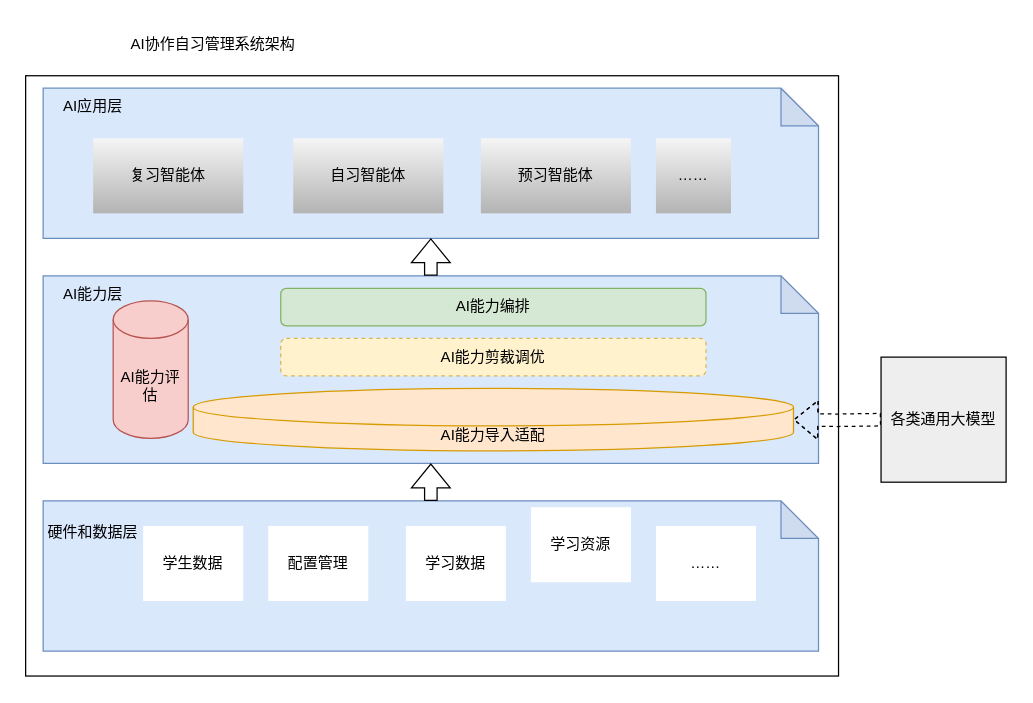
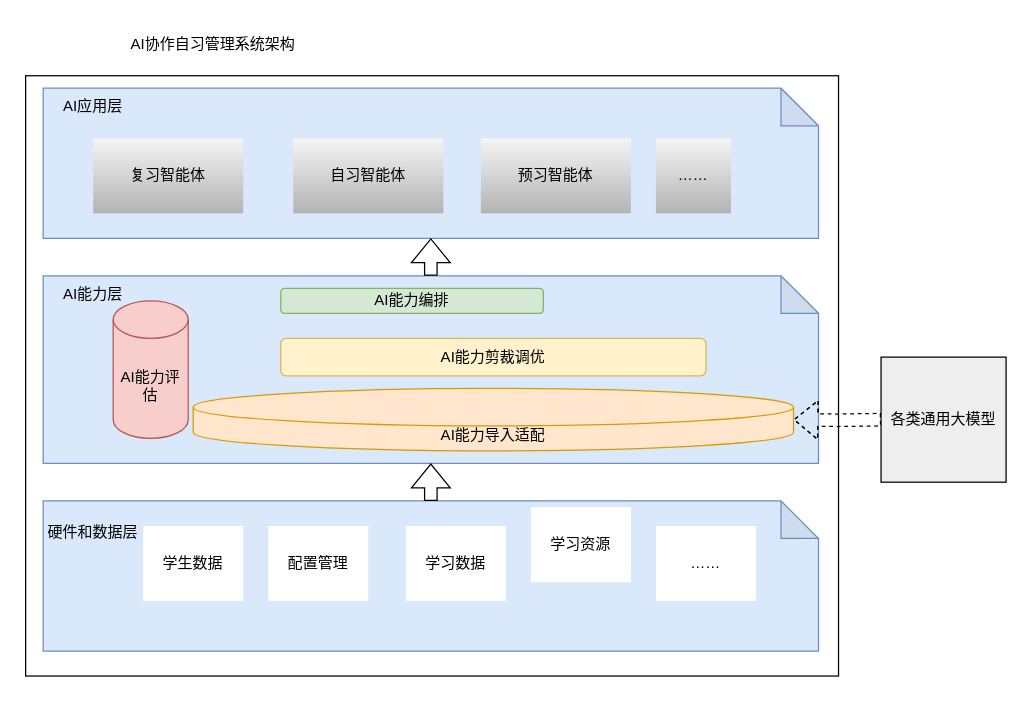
  <mxCell id="0" />
  <mxCell id="1" parent="0" />
  <mxCell id="2" value="" style="rounded=0;whiteSpace=wrap;html=1;" vertex="1" parent="1"><mxGeometry x="20" y="60" width="650" height="480" as="geometry" /></mxCell>
  <mxCell id="3" value="" style="shape=note;whiteSpace=wrap;html=1;backgroundOutline=1;darkOpacity=0.05;fillColor=#dae8fc;strokeColor=#6c8ebf;" vertex="1" parent="1"><mxGeometry x="34" y="220" width="620" height="150" as="geometry" /></mxCell>
  <mxCell id="4" value="" style="shape=note;whiteSpace=wrap;html=1;backgroundOutline=1;darkOpacity=0.05;fillColor=#dae8fc;strokeColor=#6c8ebf;" vertex="1" parent="1"><mxGeometry x="34" y="400" width="620" height="120" as="geometry" /></mxCell>
  <mxCell id="5" value="学生数据" style="rounded=0;whiteSpace=wrap;html=1;strokeColor=none;" vertex="1" parent="1"><mxGeometry x="114" y="420" width="80" height="60" as="geometry" /></mxCell>
  <mxCell id="6" value="配置管理" style="rounded=0;whiteSpace=wrap;html=1;strokeColor=none;" vertex="1" parent="1"><mxGeometry x="214" y="420" width="80" height="60" as="geometry" /></mxCell>
  <mxCell id="7" value="硬件和数据层" style="text;html=1;align=center;verticalAlign=middle;whiteSpace=wrap;rounded=0;" vertex="1" parent="1"><mxGeometry x="34" y="410" width="80" height="30" as="geometry" /></mxCell>
  <mxCell id="8" value="学习数据" style="rounded=0;whiteSpace=wrap;html=1;strokeColor=none;" vertex="1" parent="1"><mxGeometry x="324" y="420" width="80" height="60" as="geometry" /></mxCell>
  <mxCell id="9" value="" style="shape=note;whiteSpace=wrap;html=1;backgroundOutline=1;darkOpacity=0.05;fillColor=#dae8fc;strokeColor=#6c8ebf;" vertex="1" parent="1"><mxGeometry x="34" y="70" width="620" height="120" as="geometry" /></mxCell>
  <mxCell id="10" value="复习智能体" style="rounded=0;whiteSpace=wrap;html=1;fillColor=#f5f5f5;gradientColor=#b3b3b3;strokeColor=none;" vertex="1" parent="1"><mxGeometry x="74" y="110" width="120" height="60" as="geometry" /></mxCell>
  <mxCell id="11" value="自习智能体" style="rounded=0;whiteSpace=wrap;html=1;fillColor=#f5f5f5;gradientColor=#b3b3b3;strokeColor=none;" vertex="1" parent="1"><mxGeometry x="234" y="110" width="120" height="60" as="geometry" /></mxCell>
  <mxCell id="12" value="预习智能体" style="rounded=0;whiteSpace=wrap;html=1;fillColor=#f5f5f5;gradientColor=#b3b3b3;strokeColor=none;" vertex="1" parent="1"><mxGeometry x="384" y="110" width="120" height="60" as="geometry" /></mxCell>
  <mxCell id="13" value="AI应用层" style="text;html=1;align=center;verticalAlign=middle;whiteSpace=wrap;rounded=0;" vertex="1" parent="1"><mxGeometry x="34" y="70" width="80" height="30" as="geometry" /></mxCell>
  <mxCell id="14" value="AI能力导入适配" style="shape=cylinder3;whiteSpace=wrap;html=1;boundedLbl=1;backgroundOutline=1;size=15;fillColor=#ffe6cc;strokeColor=#d79b00;" vertex="1" parent="1"><mxGeometry x="154" y="310" width="480" height="50" as="geometry" /></mxCell>
  <mxCell id="15" value="AI能力评估" style="shape=cylinder3;whiteSpace=wrap;html=1;boundedLbl=1;backgroundOutline=1;size=15;fillColor=#f8cecc;strokeColor=#b85450;" vertex="1" parent="1"><mxGeometry x="90" y="240" width="60" height="110" as="geometry" /></mxCell>
- <mxCell id="16" value="AI能力编排" style="rounded=1;whiteSpace=wrap;html=1;fillColor=#d5e8d4;strokeColor=#82b366;" vertex="1" parent="1"><mxGeometry x="224" y="230" width="340" height="30" as="geometry" /></mxCell>
- <mxCell id="17" value="AI能力剪裁调优" style="rounded=1;whiteSpace=wrap;html=1;fillColor=#fff2cc;strokeColor=#d6b656;dashed=1;" vertex="1" parent="1"><mxGeometry x="224" y="270" width="340" height="30" as="geometry" /></mxCell>
+ <mxCell id="16" value="AI能力编排" style="rounded=1;whiteSpace=wrap;html=1;fillColor=#d5e8d4;strokeColor=#82b366;" vertex="1" parent="1"><mxGeometry x="224" y="230" width="210" height="20" as="geometry" /></mxCell>
+ <mxCell id="17" value="AI能力剪裁调优" style="rounded=1;whiteSpace=wrap;html=1;fillColor=#fff2cc;strokeColor=#d6b656;" vertex="1" parent="1"><mxGeometry x="224" y="270" width="340" height="30" as="geometry" /></mxCell>
  <mxCell id="18" style="edgeStyle=orthogonalEdgeStyle;rounded=0;orthogonalLoop=1;jettySize=auto;html=1;exitX=0.5;exitY=0;exitDx=0;exitDy=0;exitPerimeter=0;entryX=0.5;entryY=1;entryDx=0;entryDy=0;entryPerimeter=0;shape=flexArrow;" edge="1" parent="1" source="3" target="9"><mxGeometry relative="1" as="geometry" /></mxCell>
  <mxCell id="19" style="edgeStyle=orthogonalEdgeStyle;rounded=0;orthogonalLoop=1;jettySize=auto;html=1;exitX=0.5;exitY=0;exitDx=0;exitDy=0;exitPerimeter=0;entryX=0.5;entryY=1;entryDx=0;entryDy=0;entryPerimeter=0;shape=flexArrow;" edge="1" parent="1" source="4" target="3"><mxGeometry relative="1" as="geometry" /></mxCell>
  <mxCell id="20" value="学习资源" style="rounded=0;whiteSpace=wrap;html=1;strokeColor=none;" vertex="1" parent="1"><mxGeometry x="424" y="405" width="80" height="60" as="geometry" /></mxCell>
  <mxCell id="21" style="edgeStyle=orthogonalEdgeStyle;rounded=0;orthogonalLoop=1;jettySize=auto;html=1;entryX=1;entryY=0.5;entryDx=0;entryDy=0;entryPerimeter=0;shape=flexArrow;dashed=1;" edge="1" parent="1" target="14"><mxGeometry relative="1" as="geometry"><mxPoint x="704" y="335" as="sourcePoint" /></mxGeometry></mxCell>
  <mxCell id="22" value="各类通用大模型" style="whiteSpace=wrap;html=1;aspect=fixed;fillColor=#eeeeee;strokeColor=default;" vertex="1" parent="1"><mxGeometry x="704" y="285" width="100" height="100" as="geometry" /></mxCell>
  <mxCell id="23" value="……" style="rounded=0;whiteSpace=wrap;html=1;fillColor=#f5f5f5;gradientColor=#b3b3b3;strokeColor=none;dashed=1;dashPattern=8 8;" vertex="1" parent="1"><mxGeometry x="524" y="110" width="60" height="60" as="geometry" /></mxCell>
  <mxCell id="24" value="……" style="rounded=0;whiteSpace=wrap;html=1;dashed=1;dashPattern=12 12;strokeColor=none;" vertex="1" parent="1"><mxGeometry x="524" y="420" width="80" height="60" as="geometry" /></mxCell>
  <mxCell id="25" value="AI协作自习管理系统架构" style="text;html=1;align=center;verticalAlign=middle;whiteSpace=wrap;rounded=0;" vertex="1" parent="1"><mxGeometry x="80" y="20" width="180" height="30" as="geometry" /></mxCell>
  <mxCell id="26" value="AI能力层" style="text;html=1;align=center;verticalAlign=middle;whiteSpace=wrap;rounded=0;" vertex="1" parent="1"><mxGeometry x="44" y="220" width="60" height="30" as="geometry" /></mxCell>
